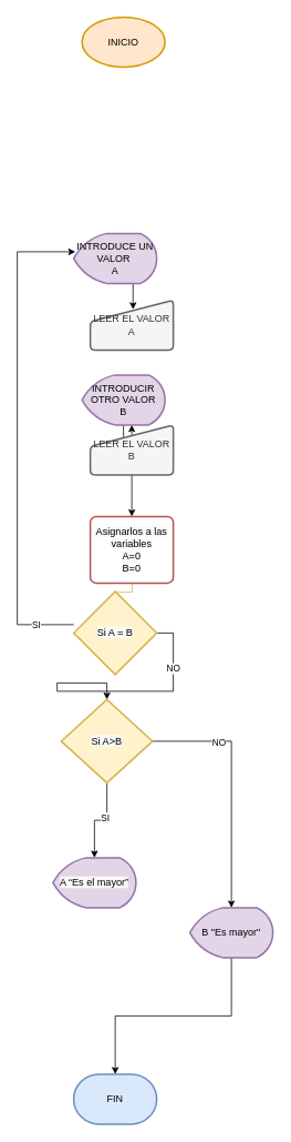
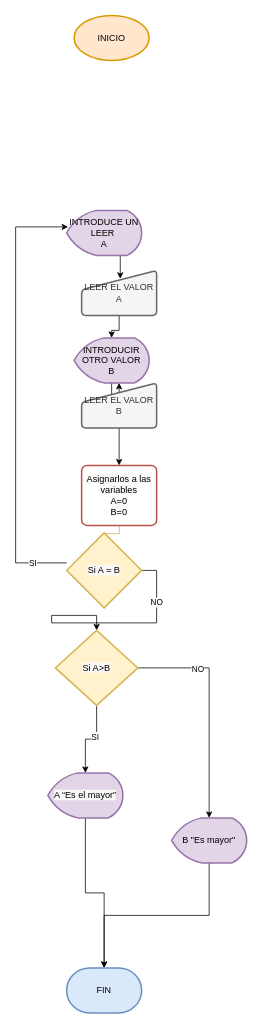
  <mxCell id="0" />
  <mxCell id="1" parent="0" />
  <mxCell id="2" style="edgeStyle=orthogonalEdgeStyle;rounded=0;orthogonalLoop=1;jettySize=auto;html=1;exitX=0.5;exitY=1;exitDx=0;exitDy=0;exitPerimeter=0;fontColor=#000000;entryX=0.515;entryY=0.186;entryDx=0;entryDy=0;entryPerimeter=0;" parent="1" source="3" target="5" edge="1"><mxGeometry relative="1" as="geometry" /></mxCell>
- <mxCell id="3" value="INTRODUCE UN VALOR&amp;nbsp;&lt;br&gt;A" style="strokeWidth=2;html=1;shape=mxgraph.flowchart.display;whiteSpace=wrap;fillColor=#e1d5e7;strokeColor=#9673a6;" parent="1" vertex="1"><mxGeometry x="88" y="280" width="100" height="60" as="geometry" /></mxCell>
+ <mxCell id="3" value="INTRODUCE UN LEER&amp;nbsp;&lt;br&gt;A" style="strokeWidth=2;html=1;shape=mxgraph.flowchart.display;whiteSpace=wrap;fillColor=#e1d5e7;strokeColor=#9673a6;" parent="1" vertex="1"><mxGeometry x="88" y="280" width="100" height="60" as="geometry" /></mxCell>
+ <mxCell id="4" style="edgeStyle=orthogonalEdgeStyle;rounded=0;orthogonalLoop=1;jettySize=auto;html=1;exitX=0.5;exitY=1;exitDx=0;exitDy=0;fontColor=#000000;" parent="1" source="5" target="7" edge="1"><mxGeometry relative="1" as="geometry" /></mxCell>
  <mxCell id="5" value="LEER EL VALOR&lt;br&gt;A" style="html=1;strokeWidth=2;shape=manualInput;whiteSpace=wrap;rounded=1;size=26;arcSize=11;fontColor=#333333;fillColor=#f5f5f5;strokeColor=#666666;" parent="1" vertex="1"><mxGeometry x="108" y="360" width="100" height="60" as="geometry" /></mxCell>
  <mxCell id="6" style="edgeStyle=orthogonalEdgeStyle;rounded=0;orthogonalLoop=1;jettySize=auto;html=1;exitX=0.5;exitY=1;exitDx=0;exitDy=0;exitPerimeter=0;" edge="1" parent="1" source="7" target="26"><mxGeometry relative="1" as="geometry" /></mxCell>
  <mxCell id="7" value="INTRODUCIR OTRO VALOR&lt;br&gt;B" style="strokeWidth=2;html=1;shape=mxgraph.flowchart.display;whiteSpace=wrap;fillColor=#e1d5e7;strokeColor=#9673a6;" parent="1" vertex="1"><mxGeometry x="98" y="450" width="100" height="60" as="geometry" /></mxCell>
  <mxCell id="8" style="edgeStyle=orthogonalEdgeStyle;rounded=0;orthogonalLoop=1;jettySize=auto;html=1;exitX=0.5;exitY=1;exitDx=0;exitDy=0;fontColor=#000000;fillColor=#fff2cc;strokeColor=#d6b656;" parent="1" target="14" edge="1"><mxGeometry relative="1" as="geometry"><mxPoint x="158" y="690" as="sourcePoint" /></mxGeometry></mxCell>
  <mxCell id="9" value="INICIO" style="strokeWidth=2;html=1;shape=mxgraph.flowchart.start_1;whiteSpace=wrap;fillColor=#ffe6cc;strokeColor=#d79b00;" parent="1" vertex="1"><mxGeometry x="98" y="20" width="100" height="60" as="geometry" /></mxCell>
  <mxCell id="10" style="edgeStyle=orthogonalEdgeStyle;rounded=0;orthogonalLoop=1;jettySize=auto;html=1;entryX=0.02;entryY=0.367;entryDx=0;entryDy=0;entryPerimeter=0;fontColor=#000000;" parent="1" source="14" target="3" edge="1"><mxGeometry relative="1" as="geometry"><Array as="points"><mxPoint x="20" y="750" /></Array></mxGeometry></mxCell>
  <mxCell id="11" value="SI" style="edgeLabel;html=1;align=center;verticalAlign=middle;resizable=0;points=[];fontColor=#000000;" parent="10" vertex="1" connectable="0"><mxGeometry x="-0.844" relative="1" as="geometry"><mxPoint as="offset" /></mxGeometry></mxCell>
  <mxCell id="12" style="edgeStyle=orthogonalEdgeStyle;rounded=0;orthogonalLoop=1;jettySize=auto;html=1;exitX=1;exitY=0.5;exitDx=0;exitDy=0;exitPerimeter=0;fontColor=#000000;" parent="1" source="14" target="19" edge="1"><mxGeometry relative="1" as="geometry" /></mxCell>
  <mxCell id="13" value="NO" style="edgeLabel;html=1;align=center;verticalAlign=middle;resizable=0;points=[];fontColor=#000000;" parent="12" vertex="1" connectable="0"><mxGeometry x="-0.61" y="-1" relative="1" as="geometry"><mxPoint as="offset" /></mxGeometry></mxCell>
  <mxCell id="14" value="&lt;span style=&quot;font-family: sans-serif; font-size: 12.155px; text-align: start; background-color: rgb(250, 249, 248);&quot;&gt;Si A = B&lt;/span&gt;" style="strokeWidth=2;html=1;shape=mxgraph.flowchart.decision;whiteSpace=wrap;fillColor=#fff2cc;strokeColor=#d6b656;" parent="1" vertex="1"><mxGeometry x="88" y="710" width="100" height="100" as="geometry" /></mxCell>
  <mxCell id="15" style="edgeStyle=orthogonalEdgeStyle;rounded=0;orthogonalLoop=1;jettySize=auto;html=1;exitX=0.5;exitY=1;exitDx=0;exitDy=0;exitPerimeter=0;entryX=0.5;entryY=0;entryDx=0;entryDy=0;entryPerimeter=0;fontColor=#000000;" parent="1" source="19" target="21" edge="1"><mxGeometry relative="1" as="geometry" /></mxCell>
  <mxCell id="16" value="SI" style="edgeLabel;html=1;align=center;verticalAlign=middle;resizable=0;points=[];" vertex="1" connectable="0" parent="15"><mxGeometry x="-0.222" y="-3" relative="1" as="geometry"><mxPoint as="offset" /></mxGeometry></mxCell>
  <mxCell id="17" style="edgeStyle=orthogonalEdgeStyle;rounded=0;orthogonalLoop=1;jettySize=auto;html=1;exitX=1;exitY=0.5;exitDx=0;exitDy=0;exitPerimeter=0;fontColor=#000000;" parent="1" source="19" target="23" edge="1"><mxGeometry relative="1" as="geometry"><mxPoint x="318" y="1050" as="targetPoint" /></mxGeometry></mxCell>
  <mxCell id="18" value="NO" style="edgeLabel;html=1;align=center;verticalAlign=middle;resizable=0;points=[];" vertex="1" connectable="0" parent="17"><mxGeometry x="-0.465" y="-1" relative="1" as="geometry"><mxPoint as="offset" /></mxGeometry></mxCell>
  <mxCell id="19" value="&lt;span style=&quot;font-family: sans-serif; font-size: 12.155px; text-align: start; background-color: rgb(250, 249, 248);&quot;&gt;Si A&amp;gt;B &lt;/span&gt;" style="strokeWidth=2;html=1;shape=mxgraph.flowchart.decision;whiteSpace=wrap;fillColor=#fff2cc;strokeColor=#d6b656;" parent="1" vertex="1"><mxGeometry x="73" y="840" width="110" height="100" as="geometry" /></mxCell>
+ <mxCell id="20" style="edgeStyle=orthogonalEdgeStyle;rounded=0;orthogonalLoop=1;jettySize=auto;html=1;exitX=0.5;exitY=1;exitDx=0;exitDy=0;exitPerimeter=0;fontColor=#000000;" parent="1" source="21" target="24" edge="1"><mxGeometry relative="1" as="geometry"><mxPoint x="128" y="1280" as="targetPoint" /></mxGeometry></mxCell>
  <mxCell id="21" value="&lt;span style=&quot;font-family: sans-serif; font-size: 12.155px; text-align: start; background-color: rgb(250, 249, 248);&quot;&gt;A “Es el mayor”&lt;/span&gt;" style="strokeWidth=2;html=1;shape=mxgraph.flowchart.display;whiteSpace=wrap;fillColor=#e1d5e7;strokeColor=#9673a6;" parent="1" vertex="1"><mxGeometry x="63" y="1030" width="100" height="60" as="geometry" /></mxCell>
  <mxCell id="22" style="edgeStyle=orthogonalEdgeStyle;rounded=0;orthogonalLoop=1;jettySize=auto;html=1;exitX=0.5;exitY=1;exitDx=0;exitDy=0;exitPerimeter=0;" edge="1" parent="1" source="23" target="24"><mxGeometry relative="1" as="geometry" /></mxCell>
  <mxCell id="23" value="B &quot;Es mayor&quot;" style="strokeWidth=2;html=1;shape=mxgraph.flowchart.display;whiteSpace=wrap;fillColor=#e1d5e7;strokeColor=#9673a6;" parent="1" vertex="1"><mxGeometry x="228" y="1090" width="100" height="60" as="geometry" /></mxCell>
  <mxCell id="24" value="FIN" style="strokeWidth=2;html=1;shape=mxgraph.flowchart.terminator;whiteSpace=wrap;fillColor=#dae8fc;strokeColor=#6c8ebf;" parent="1" vertex="1"><mxGeometry x="88" y="1290" width="100" height="60" as="geometry" /></mxCell>
  <mxCell id="25" style="edgeStyle=orthogonalEdgeStyle;rounded=0;orthogonalLoop=1;jettySize=auto;html=1;exitX=0.5;exitY=1;exitDx=0;exitDy=0;" edge="1" parent="1" source="26" target="27"><mxGeometry relative="1" as="geometry" /></mxCell>
  <mxCell id="26" value="LEER EL VALOR&lt;br&gt;B" style="html=1;strokeWidth=2;shape=manualInput;whiteSpace=wrap;rounded=1;size=26;arcSize=11;fontColor=#333333;fillColor=#f5f5f5;strokeColor=#666666;" vertex="1" parent="1"><mxGeometry x="108" y="510" width="100" height="60" as="geometry" /></mxCell>
  <mxCell id="27" value="&lt;span style=&quot;font-family: sans-serif; font-size: 12.155px; text-align: start; background-color: rgb(250, 249, 248);&quot;&gt;Asignarlos a las variables &lt;br&gt;A=0&lt;br&gt;B=0&lt;br&gt;&lt;/span&gt;" style="rounded=1;whiteSpace=wrap;html=1;absoluteArcSize=1;arcSize=14;strokeWidth=2;fillColor=#ffffff;strokeColor=#b85450;" vertex="1" parent="1"><mxGeometry x="108" y="620" width="100" height="80" as="geometry" /></mxCell>
